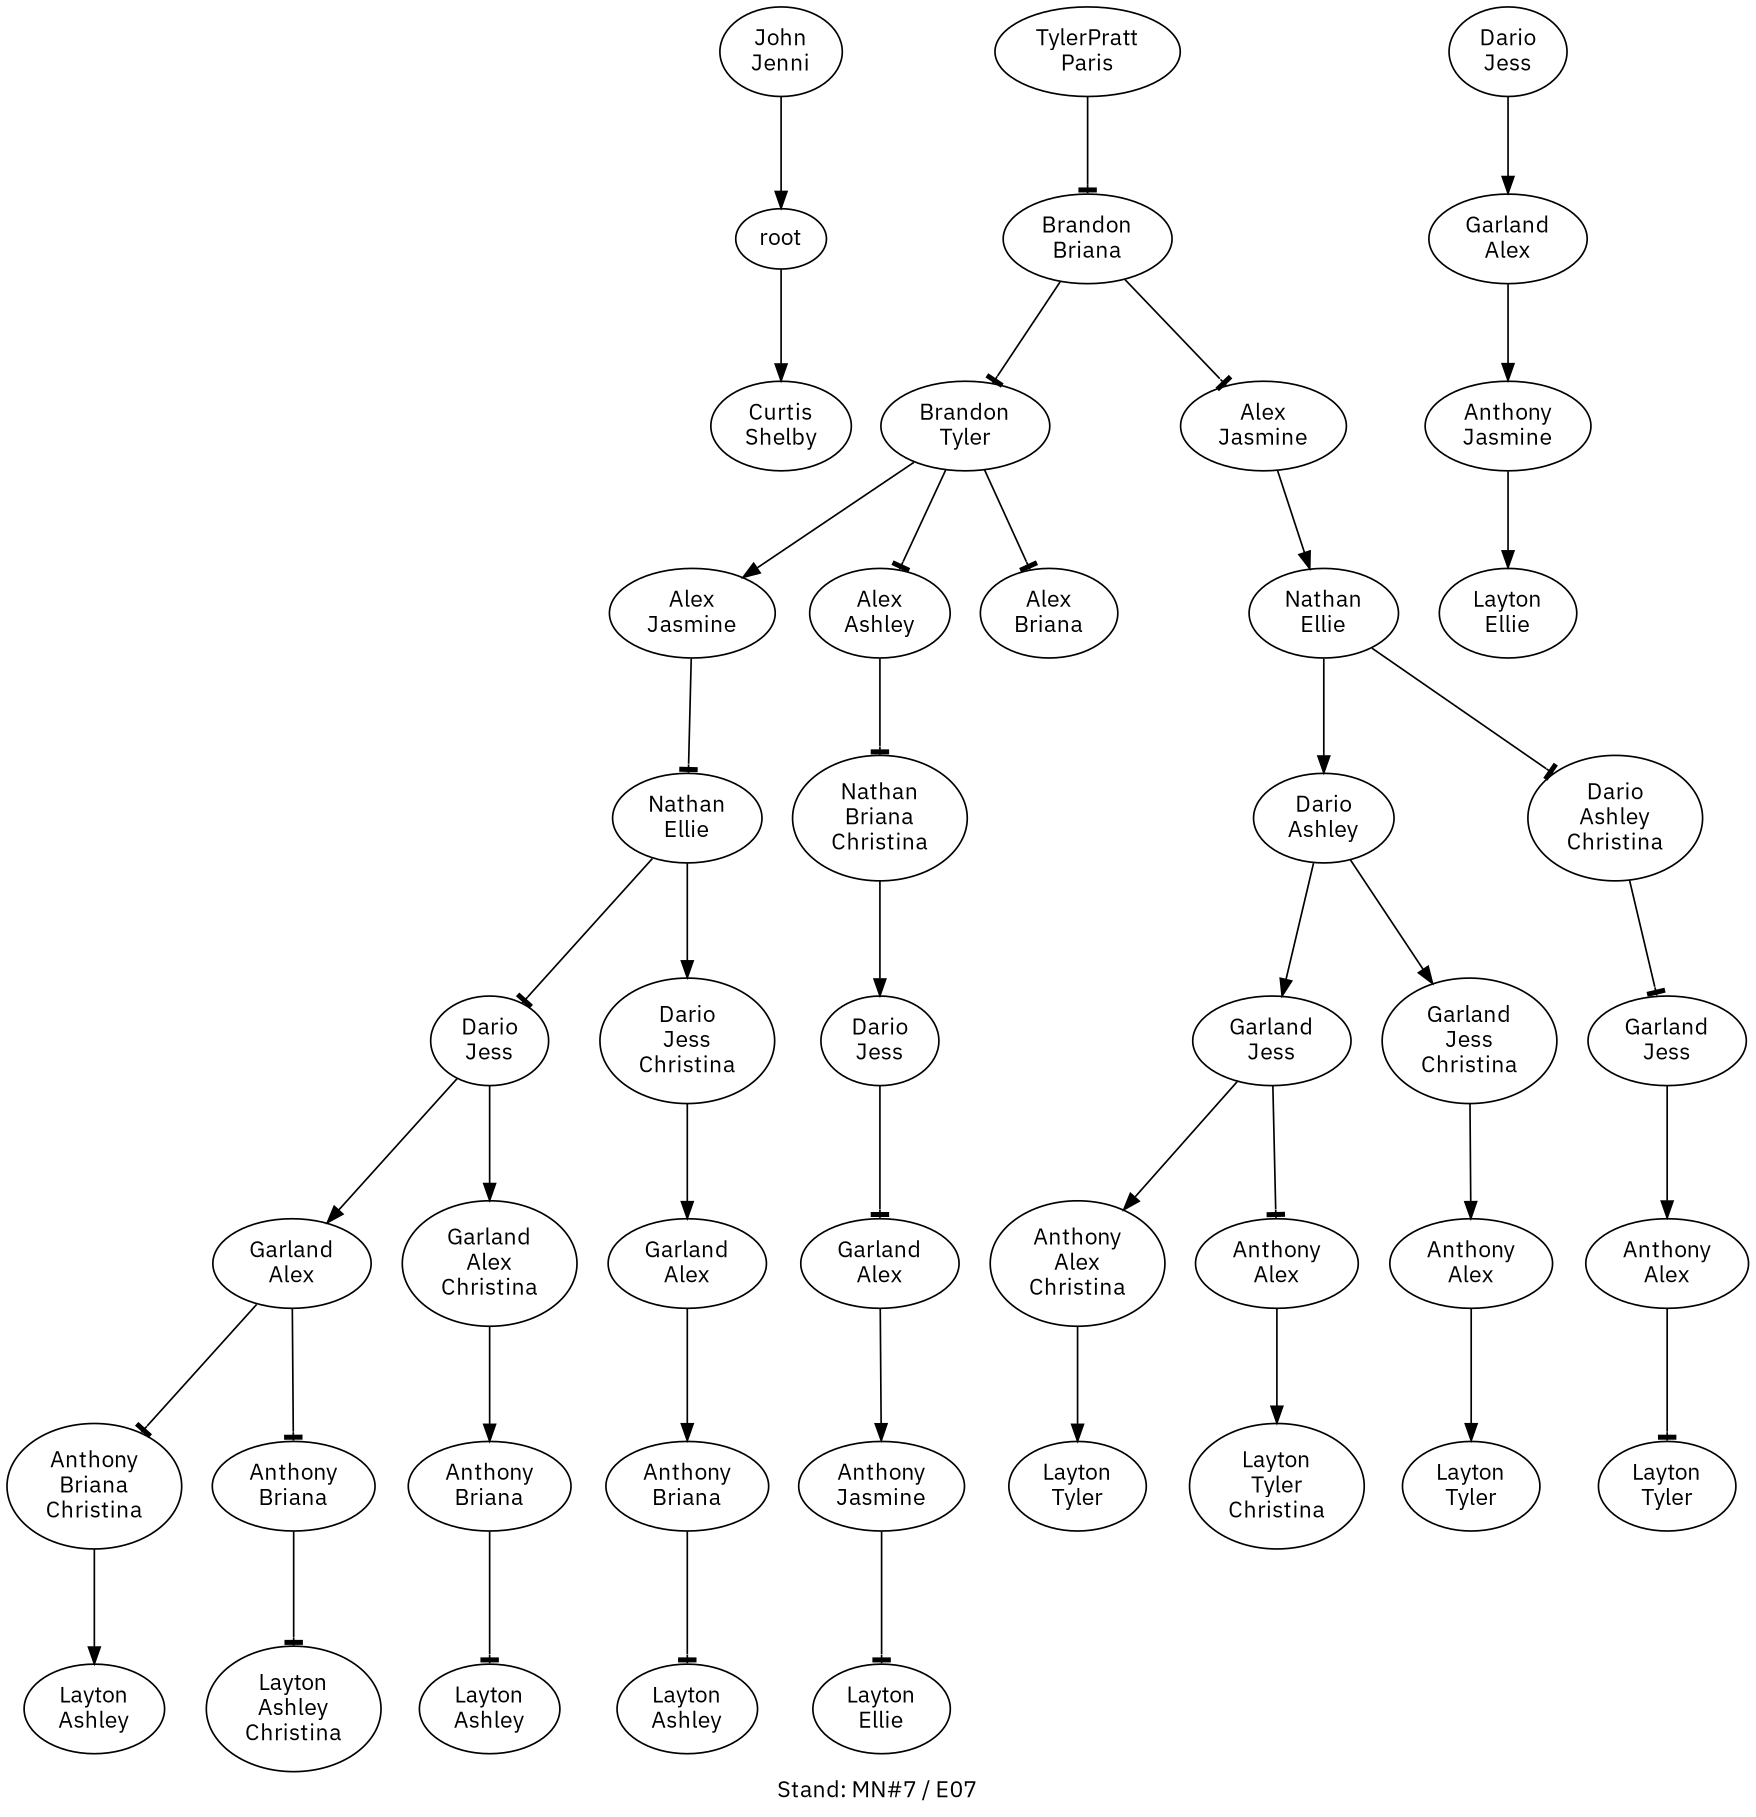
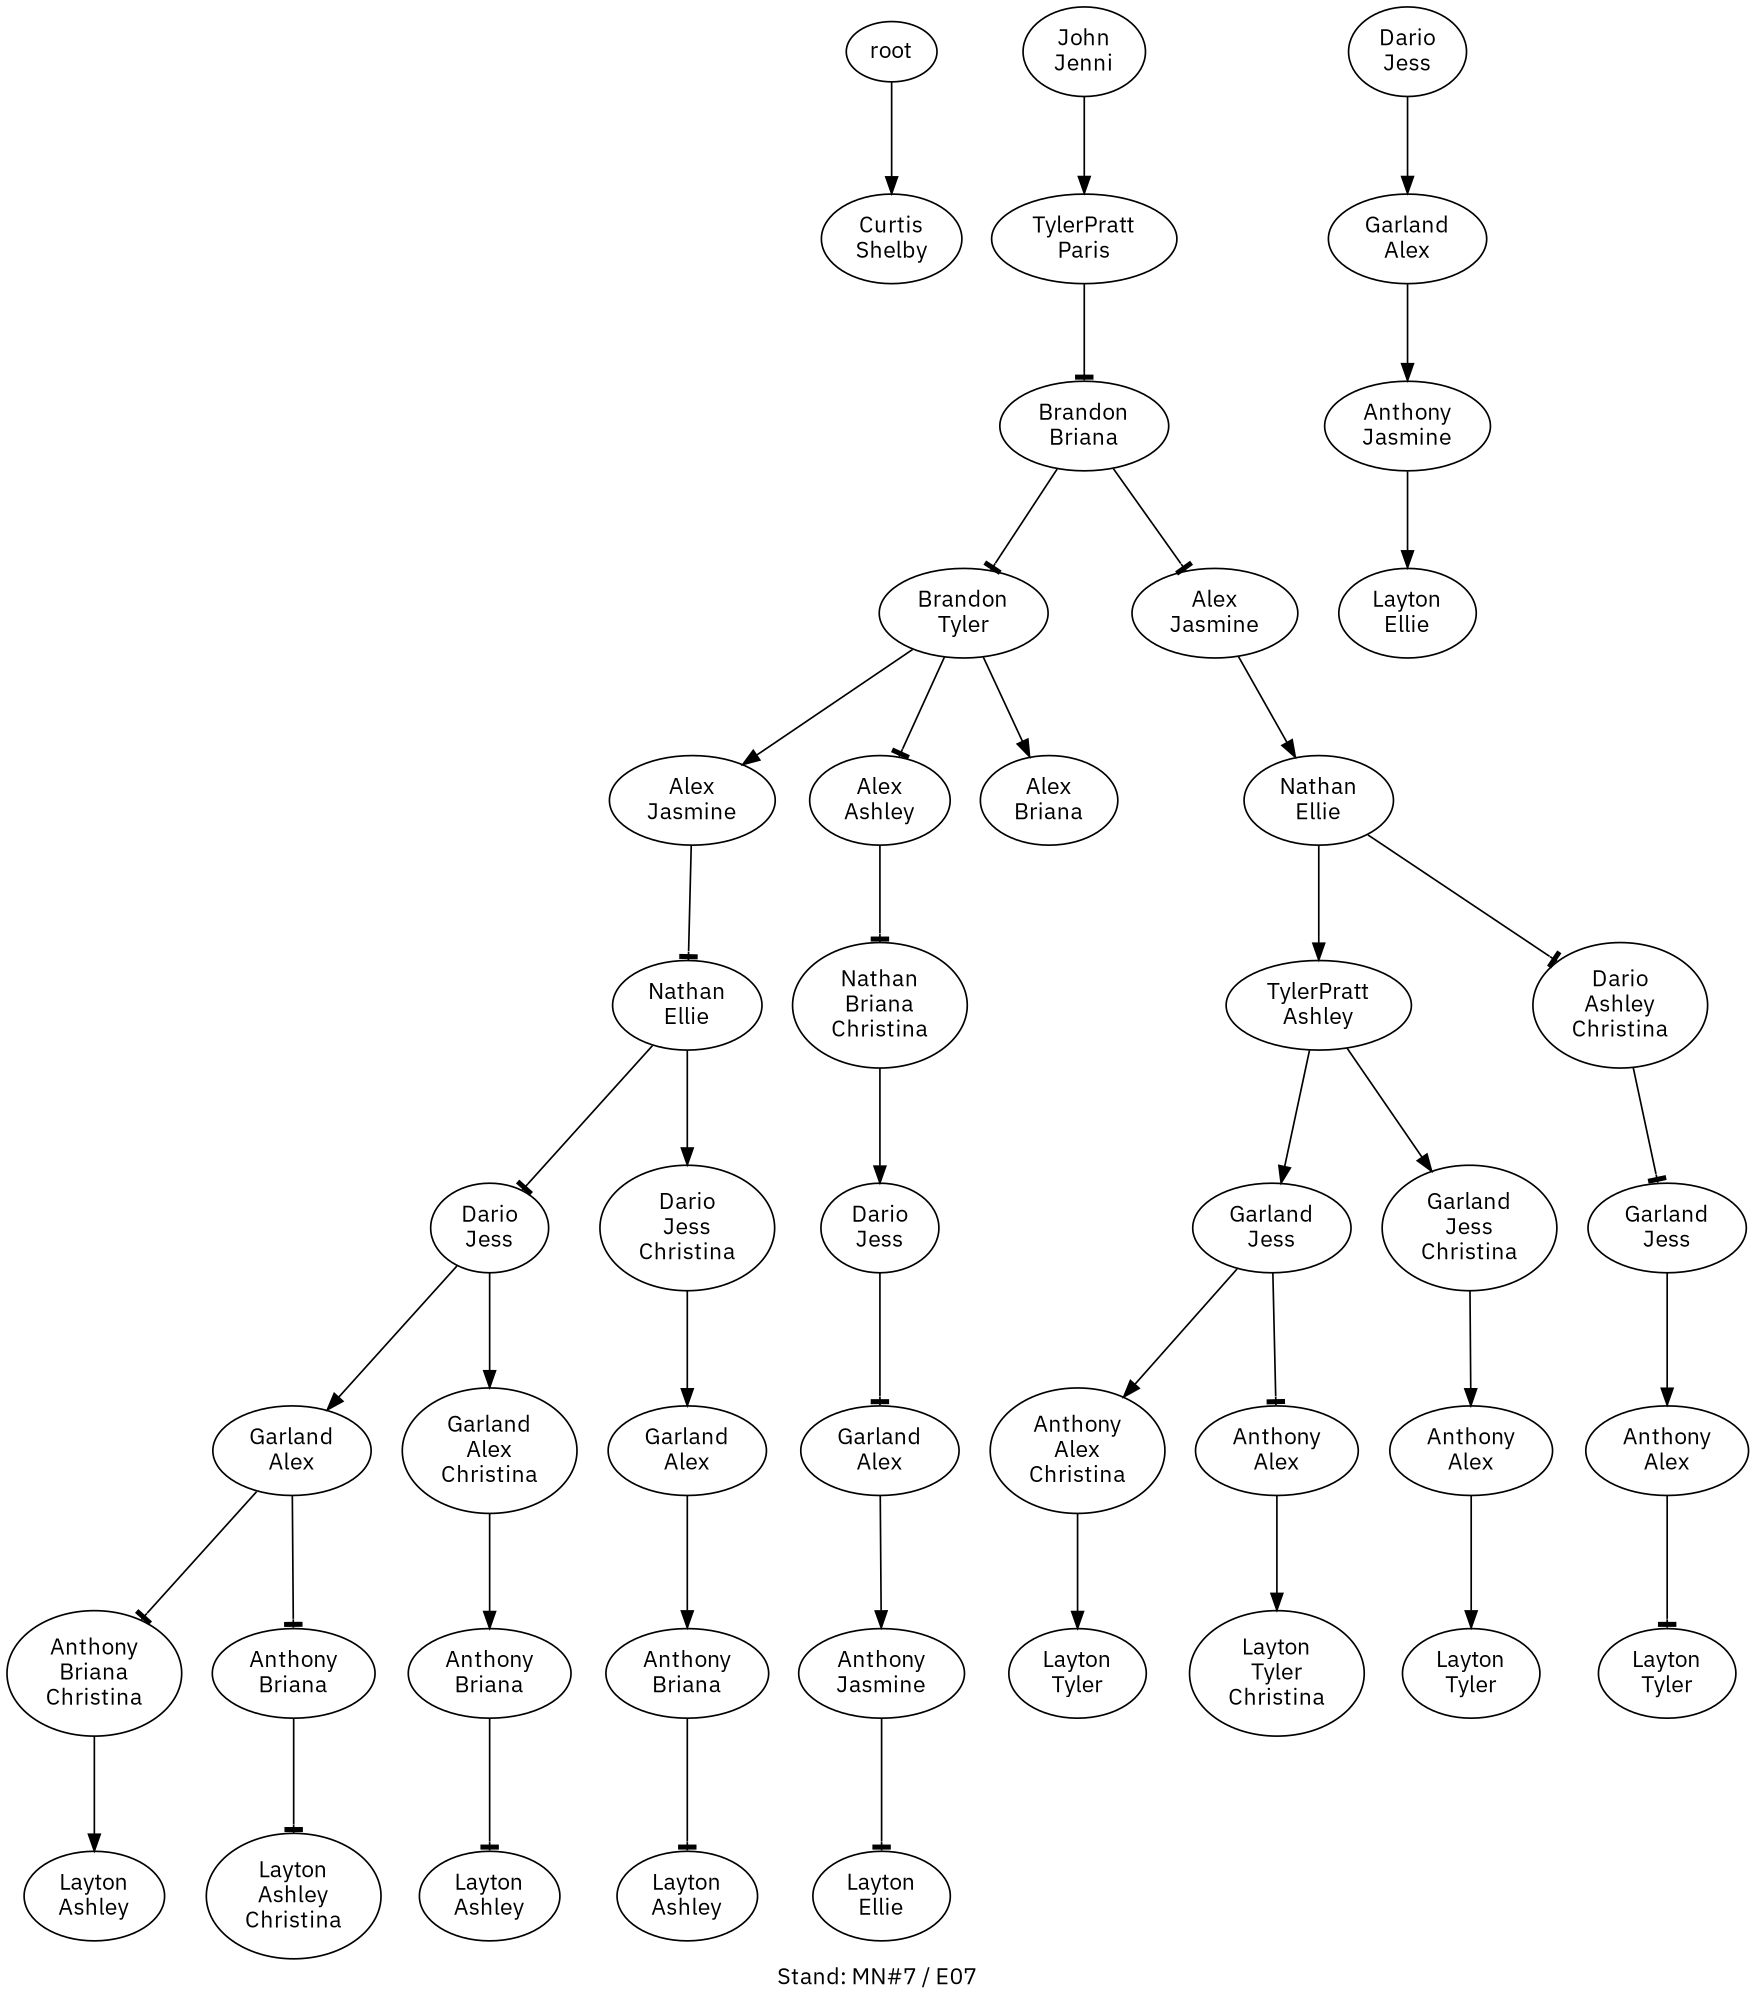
  digraph {
    fontname="IBM Plex Sans"
    label="Stand: MN#7 / E07"
    labelloc=b
    ranksep=0.8
    node [fontname="IBM Plex Sans"]
    edge [arrowhead=normal fontname="IBM Plex Sans"]
    n1 [label="Curtis\nShelby"]
    n2 [label="John\nJenni"]
    n3 [label="TylerPratt\nParis"]
    root
    n5 [label="Brandon\nBriana"]
    n6 [label="Brandon\nTyler"]
    n7 [label="Alex\nJasmine"]
    n8 [label="Alex\nJasmine"]
    n9 [label="Alex\nAshley"]
    n10 [label="Alex\nBriana"]
    n11 [label="Nathan\nEllie"]
-   n12 [label="Dario\nAshley"]
+   n12 [label="TylerPratt\nAshley"]
    n13 [label="Dario\nAshley\nChristina"]
    n14 [label="Garland\nJess"]
    n15 [label="Garland\nJess\nChristina"]
    n16 [label="Garland\nJess"]
    n17 [label="Anthony\nAlex\nChristina"]
    n18 [label="Anthony\nAlex"]
    n19 [label="Anthony\nAlex"]
    n20 [label="Layton\nTyler"]
    n21 [label="Layton\nTyler\nChristina"]
    n22 [label="Anthony\nAlex"]
    n23 [label="Layton\nTyler"]
    n24 [label="Layton\nTyler"]
    n25 [label="Nathan\nEllie"]
    n26 [label="Nathan\nBriana\nChristina"]
    n27 [label="Dario\nJess"]
    n28 [label="Dario\nJess\nChristina"]
    n29 [label="Garland\nAlex"]
    n30 [label="Garland\nAlex\nChristina"]
    n31 [label="Garland\nAlex"]
    n32 [label="Anthony\nBriana\nChristina"]
    n33 [label="Anthony\nBriana"]
    n34 [label="Anthony\nBriana"]
    n35 [label="Layton\nAshley"]
    n36 [label="Layton\nAshley\nChristina"]
    n37 [label="Anthony\nBriana"]
    n38 [label="Layton\nAshley"]
    n39 [label="Layton\nAshley"]
    n40 [label="Dario\nJess"]
    n41 [label="Garland\nAlex"]
    n42 [label="Anthony\nJasmine"]
    n43 [label="Layton\nEllie"]
    n44 [label="Dario\nJess"]
    n45 [label="Garland\nAlex"]
    n46 [label="Anthony\nJasmine"]
    n47 [label="Layton\nEllie"]
-   n2 -> root
+   n2 -> n3
    n3 -> n5 [arrowhead=tee]
    root -> n1
    n5 -> n6 [arrowhead=tee]
    n5 -> n7 [arrowhead=tee]
    n6 -> n8
    n6 -> n9 [arrowhead=tee]
-   n6 -> n10 [arrowhead=tee]
+   n6 -> n10
    n7 -> n11
    n8 -> n25 [arrowhead=tee]
    n9 -> n26 [arrowhead=tee]
    n11 -> n12
    n11 -> n13 [arrowhead=tee]
    n12 -> n14
    n12 -> n15
    n13 -> n16 [arrowhead=tee]
    n14 -> n17
    n14 -> n18 [arrowhead=tee]
    n15 -> n19
    n16 -> n22
    n17 -> n20
    n18 -> n21
    n19 -> n24
    n22 -> n23 [arrowhead=tee]
    n25 -> n27 [arrowhead=tee]
    n25 -> n28
    n26 -> n40
    n27 -> n29
    n27 -> n30
    n28 -> n31
    n29 -> n32 [arrowhead=tee]
    n29 -> n33 [arrowhead=tee]
    n30 -> n34
    n31 -> n37
    n32 -> n35
    n33 -> n36 [arrowhead=tee]
    n34 -> n39 [arrowhead=tee]
    n37 -> n38 [arrowhead=tee]
    n40 -> n41 [arrowhead=tee]
    n41 -> n42
    n42 -> n43 [arrowhead=tee]
    n44 -> n45
    n45 -> n46
    n46 -> n47
  }
